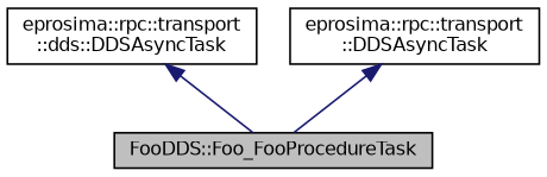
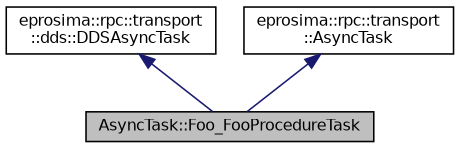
  digraph {
    node [color=black fillcolor=white fontname=Helvetica fontsize=10 shape=record style=filled]
    edge [color=midnightblue dir=back fontname=Helvetica fontsize=10 labelfontname=Helvetica labelfontsize=10 style=solid]
-   n1 [fillcolor=grey75 fontcolor=black height=0.2 label="FooDDS::Foo_FooProcedureTask" width=0.4]
+   n1 [fillcolor=grey75 fontcolor=black height=0.2 label="AsyncTask::Foo_FooProcedureTask" width=0.4]
    n2 [height=0.2 label="eprosima::rpc::transport\l::dds::DDSAsyncTask" width=0.4]
-   n3 [height=0.2 label="eprosima::rpc::transport\l::DDSAsyncTask" width=0.4]
+   n3 [height=0.2 label="eprosima::rpc::transport\l::AsyncTask" width=0.4]
    n2 -> n1
    n3 -> n1
  }
